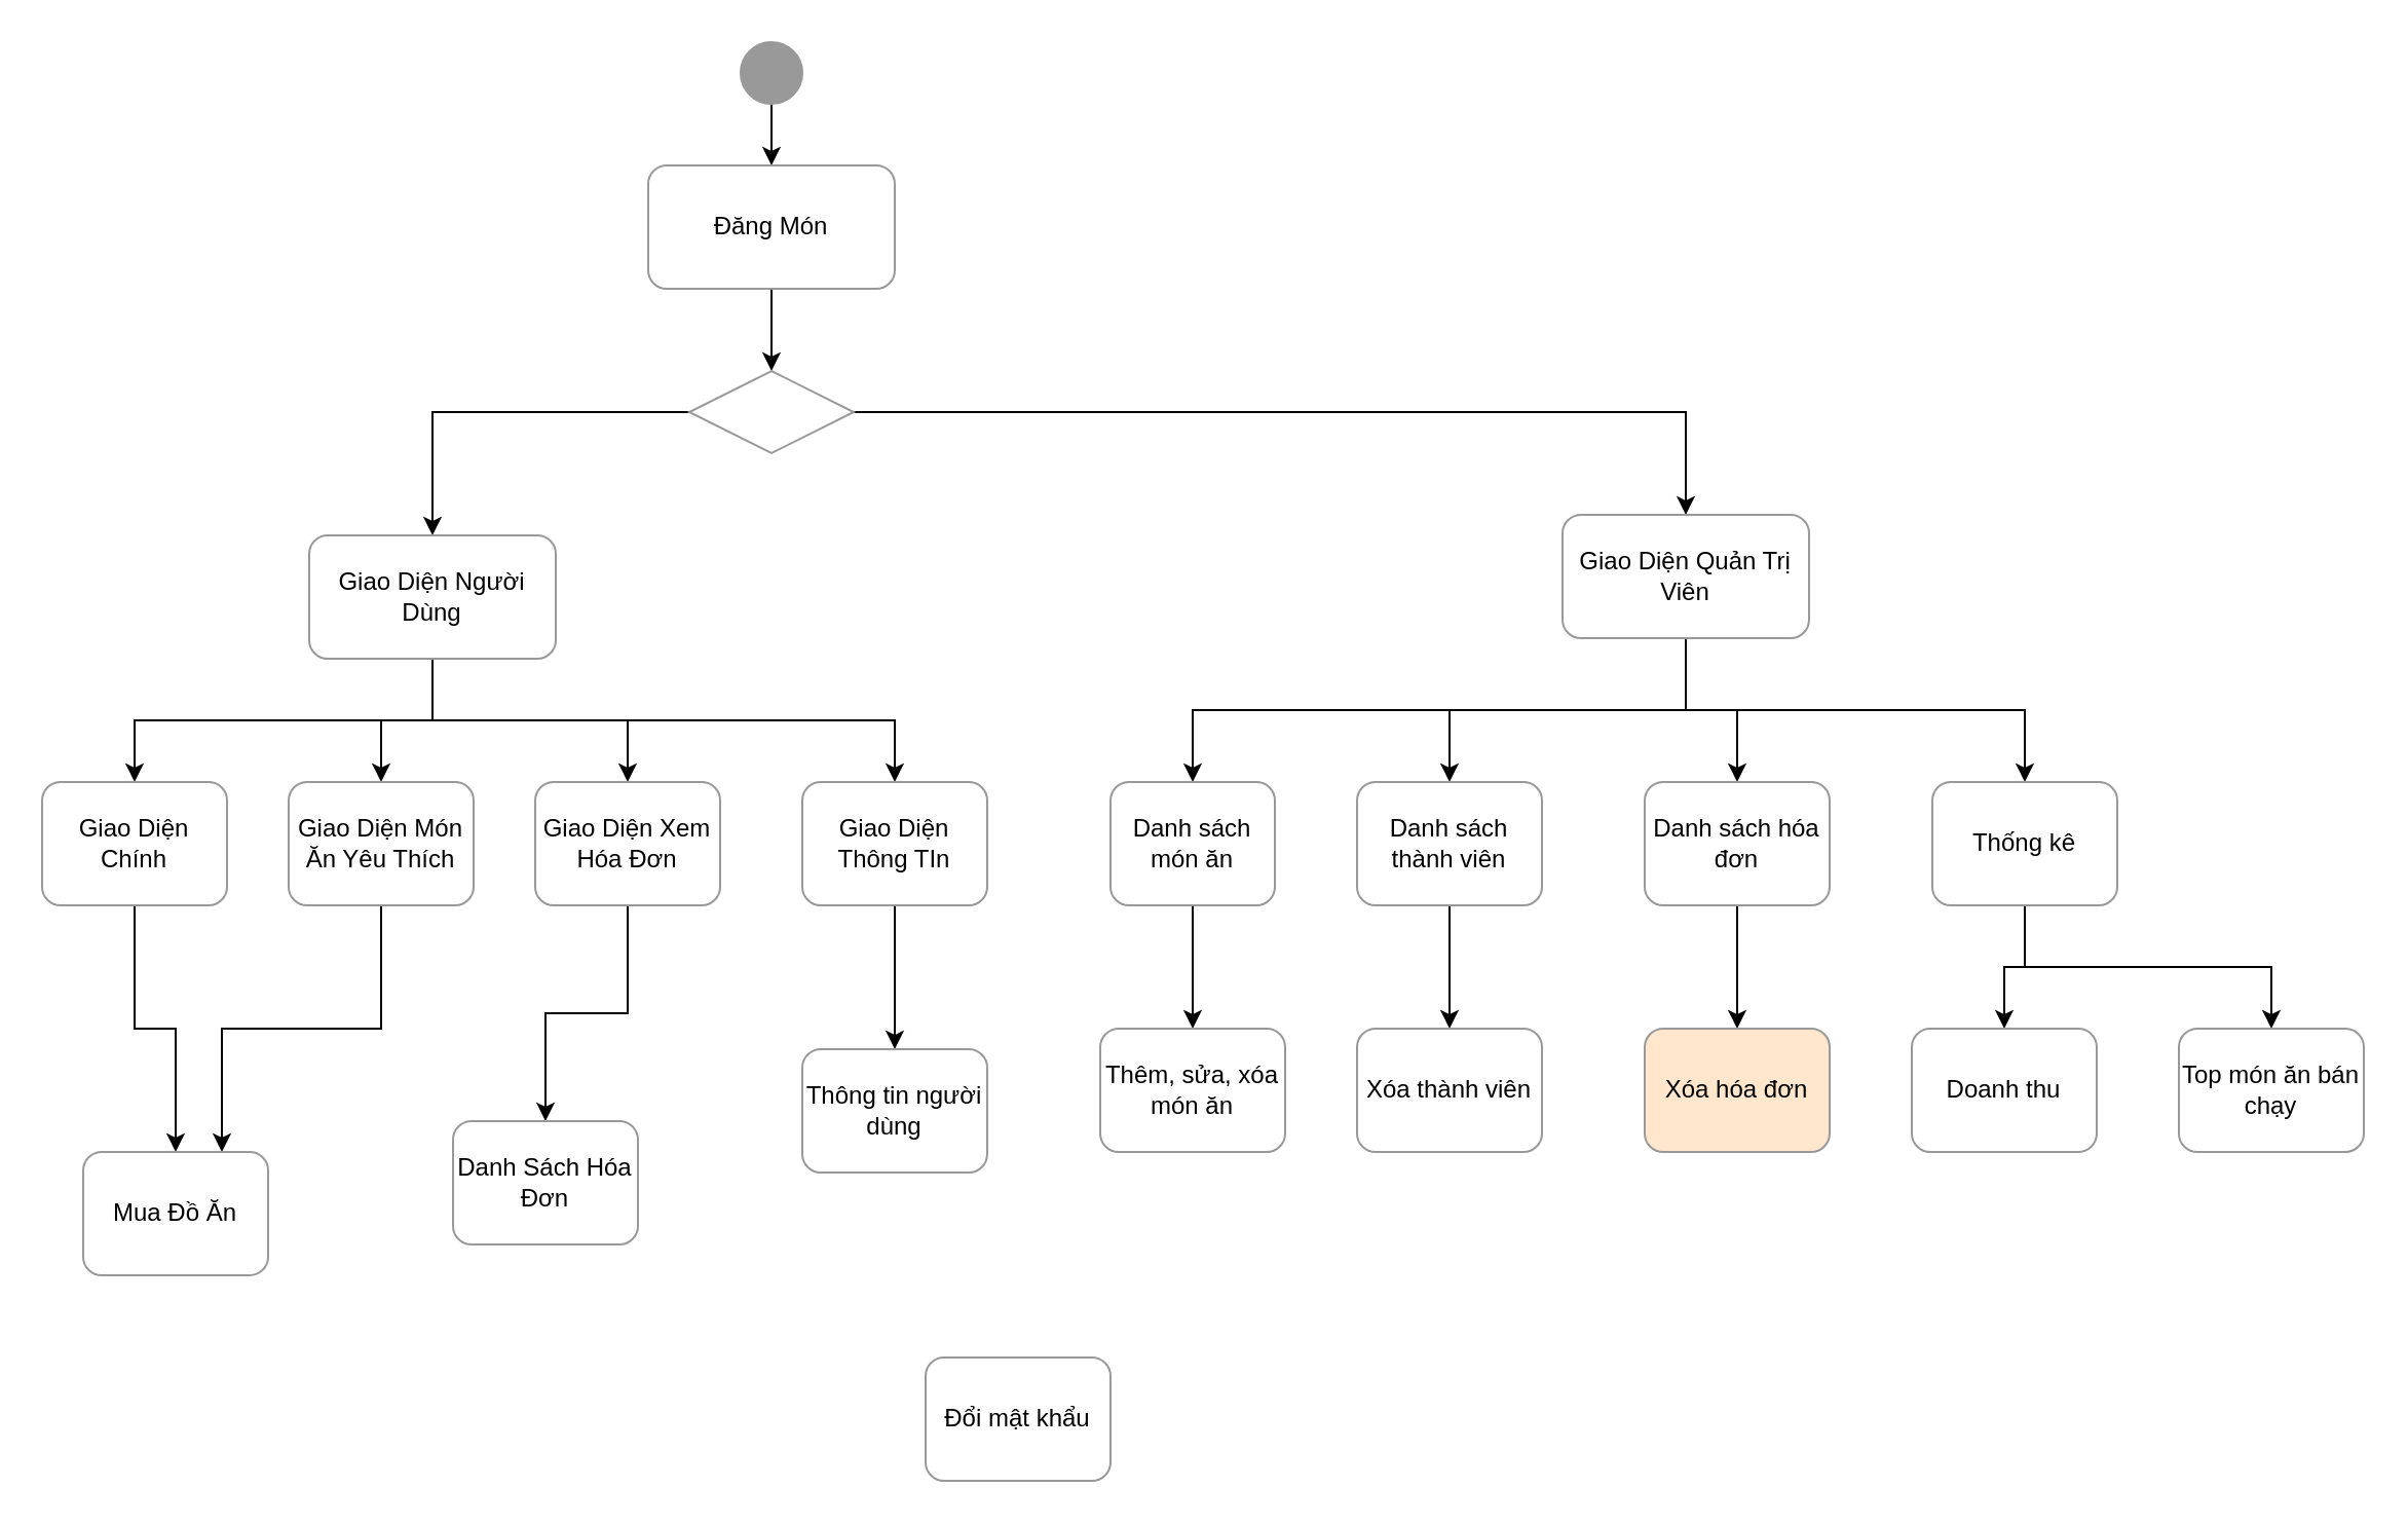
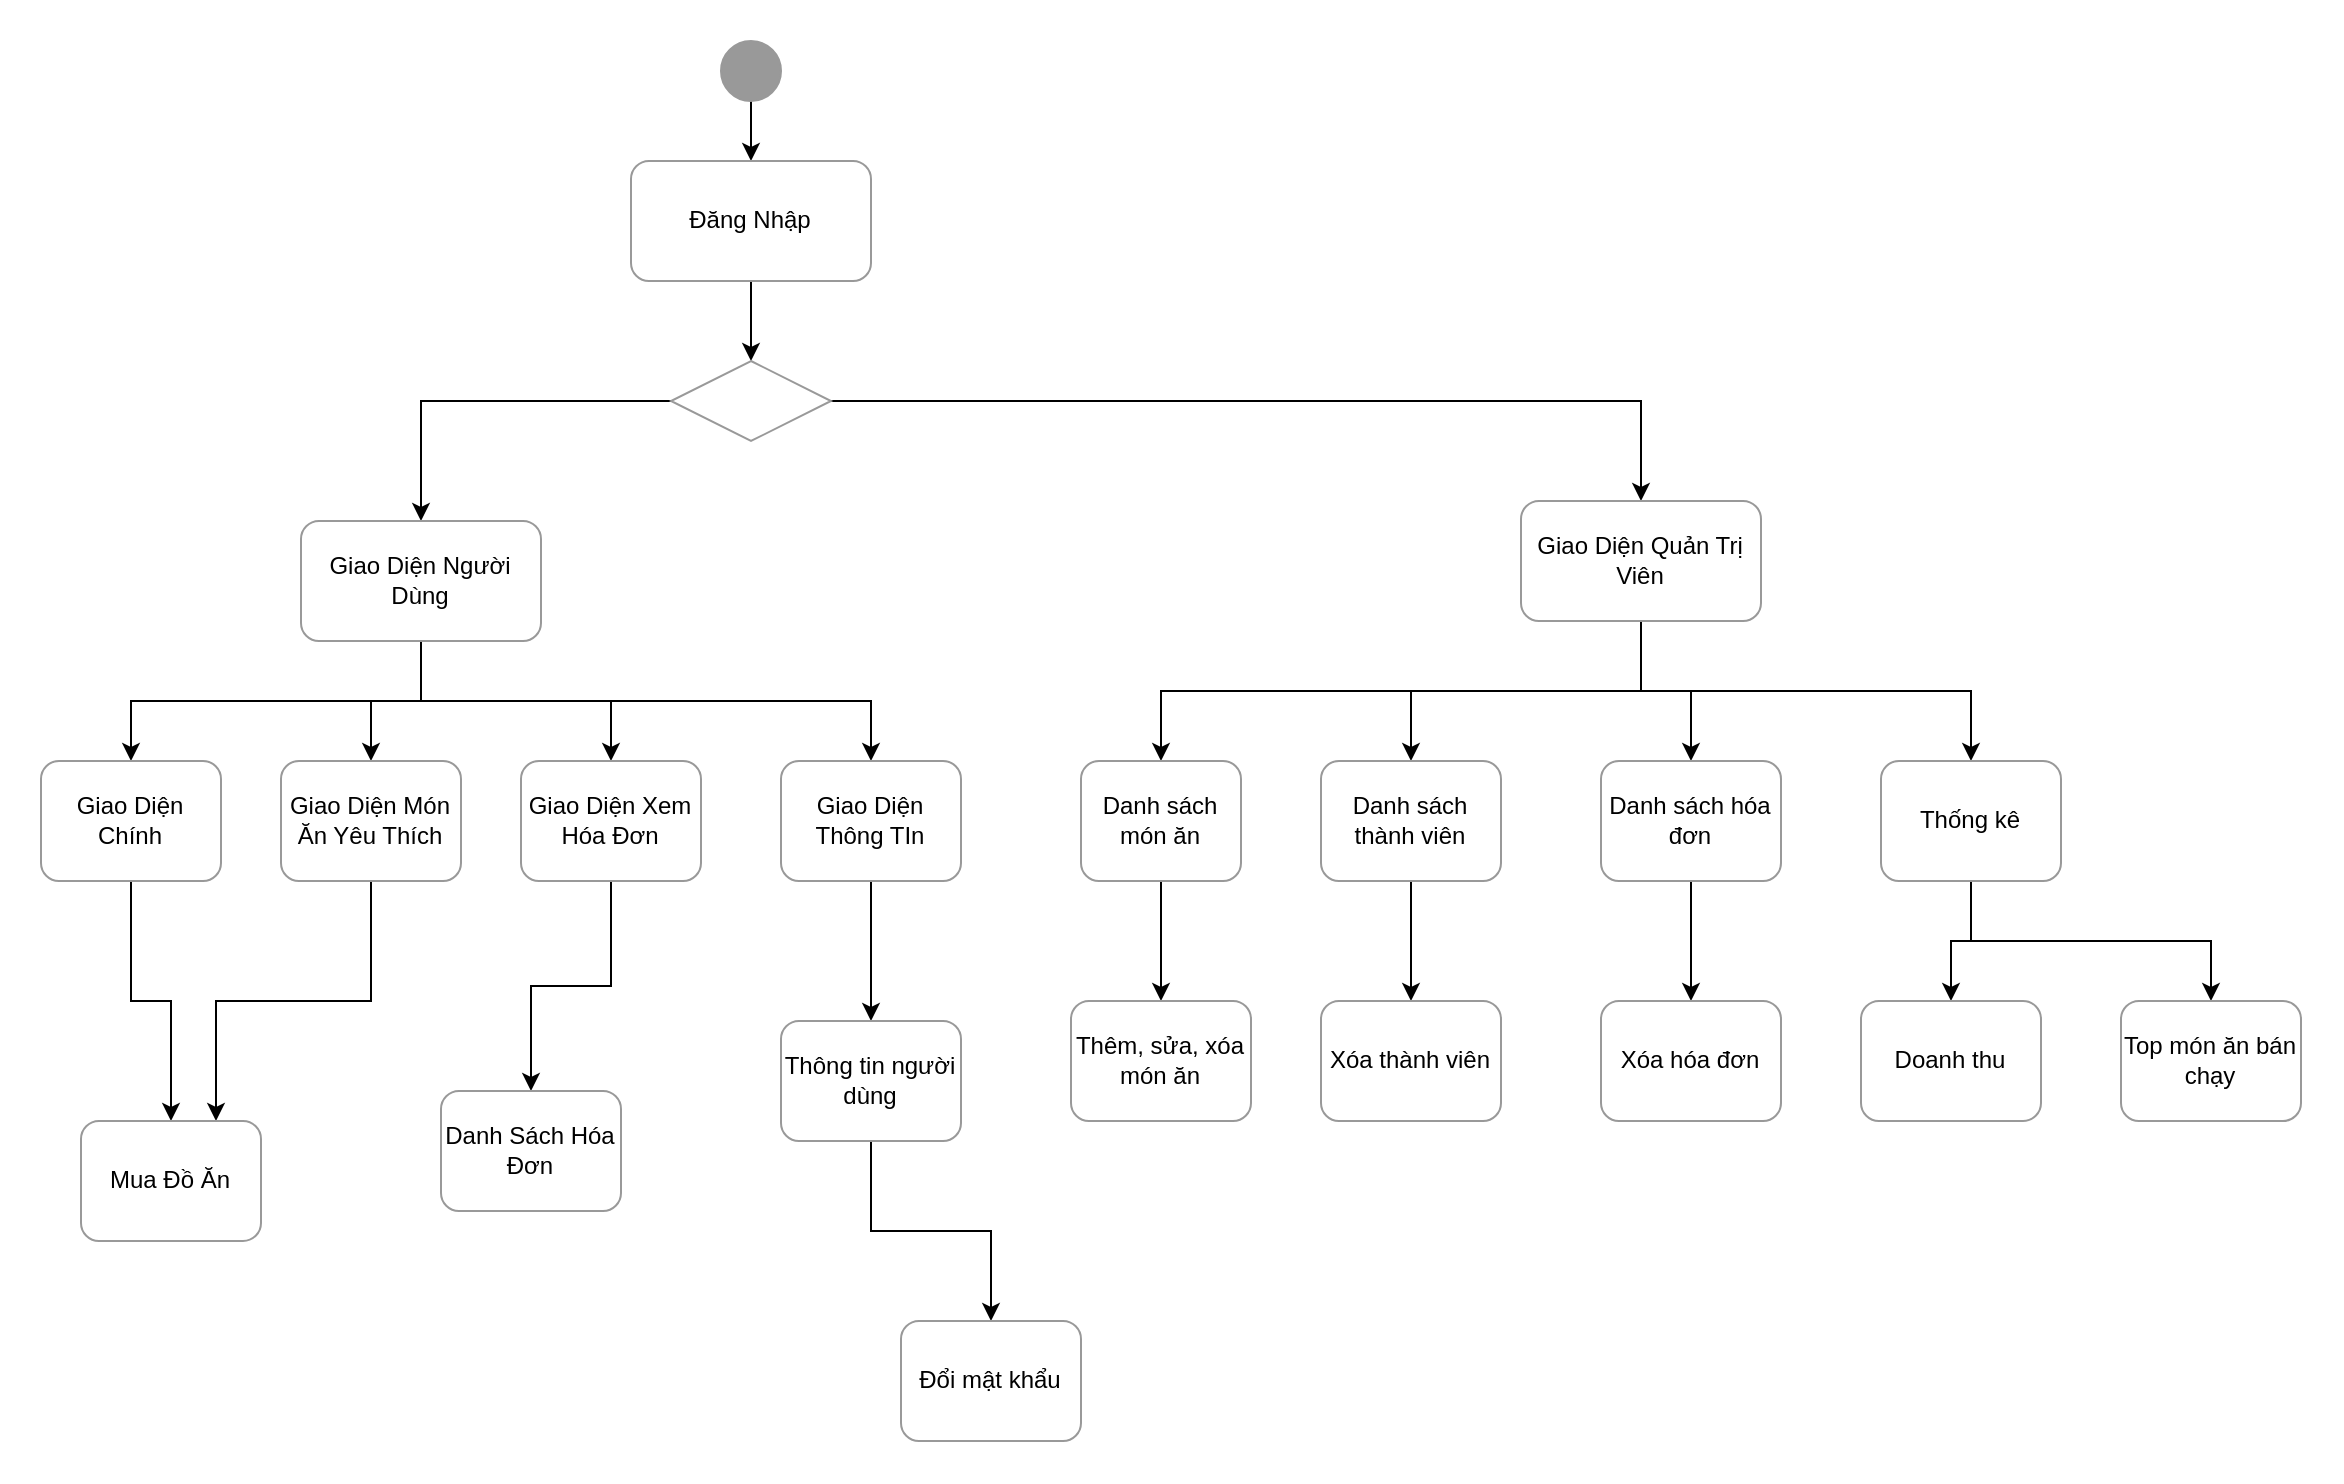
  <mxCell id="0" />
  <mxCell id="1" parent="0" />
  <mxCell id="2" style="edgeStyle=orthogonalEdgeStyle;rounded=0;orthogonalLoop=1;jettySize=auto;html=1;exitX=0.5;exitY=1;exitDx=0;exitDy=0;" edge="1" parent="1" source="3" target="5"><mxGeometry relative="1" as="geometry" /></mxCell>
  <mxCell id="3" value="" style="ellipse;whiteSpace=wrap;html=1;aspect=fixed;strokeColor=#999999;fillColor=#999999;" vertex="1" parent="1"><mxGeometry x="360" y="20" width="30" height="30" as="geometry" /></mxCell>
  <mxCell id="4" style="edgeStyle=orthogonalEdgeStyle;rounded=0;orthogonalLoop=1;jettySize=auto;html=1;exitX=0.5;exitY=1;exitDx=0;exitDy=0;entryX=0.5;entryY=0;entryDx=0;entryDy=0;" edge="1" parent="1" source="5" target="8"><mxGeometry relative="1" as="geometry" /></mxCell>
- <mxCell id="5" value="Đăng Món" style="rounded=1;whiteSpace=wrap;html=1;strokeColor=#999999;fillColor=#FFFFFF;" vertex="1" parent="1"><mxGeometry x="315" y="80" width="120" height="60" as="geometry" /></mxCell>
+ <mxCell id="5" value="Đăng Nhập" style="rounded=1;whiteSpace=wrap;html=1;strokeColor=#999999;fillColor=#FFFFFF;" vertex="1" parent="1"><mxGeometry x="315" y="80" width="120" height="60" as="geometry" /></mxCell>
  <mxCell id="6" style="edgeStyle=orthogonalEdgeStyle;rounded=0;orthogonalLoop=1;jettySize=auto;html=1;exitX=0;exitY=0.5;exitDx=0;exitDy=0;entryX=0.5;entryY=0;entryDx=0;entryDy=0;" edge="1" parent="1" source="8" target="13"><mxGeometry relative="1" as="geometry" /></mxCell>
  <mxCell id="7" style="edgeStyle=orthogonalEdgeStyle;rounded=0;orthogonalLoop=1;jettySize=auto;html=1;exitX=1;exitY=0.5;exitDx=0;exitDy=0;entryX=0.5;entryY=0;entryDx=0;entryDy=0;" edge="1" parent="1" source="8" target="18"><mxGeometry relative="1" as="geometry" /></mxCell>
  <mxCell id="8" value="" style="rhombus;whiteSpace=wrap;html=1;strokeColor=#999999;fillColor=#FFFFFF;" vertex="1" parent="1"><mxGeometry x="335" y="180" width="80" height="40" as="geometry" /></mxCell>
  <mxCell id="9" style="edgeStyle=orthogonalEdgeStyle;rounded=0;orthogonalLoop=1;jettySize=auto;html=1;exitX=0.5;exitY=1;exitDx=0;exitDy=0;entryX=0.5;entryY=0;entryDx=0;entryDy=0;" edge="1" parent="1" source="13" target="20"><mxGeometry relative="1" as="geometry" /></mxCell>
  <mxCell id="10" style="edgeStyle=orthogonalEdgeStyle;rounded=0;orthogonalLoop=1;jettySize=auto;html=1;exitX=0.5;exitY=1;exitDx=0;exitDy=0;entryX=0.5;entryY=0;entryDx=0;entryDy=0;" edge="1" parent="1" source="13" target="22"><mxGeometry relative="1" as="geometry" /></mxCell>
  <mxCell id="11" style="edgeStyle=orthogonalEdgeStyle;rounded=0;orthogonalLoop=1;jettySize=auto;html=1;" edge="1" parent="1" source="13" target="24"><mxGeometry relative="1" as="geometry" /></mxCell>
  <mxCell id="12" style="edgeStyle=orthogonalEdgeStyle;rounded=0;orthogonalLoop=1;jettySize=auto;html=1;exitX=0.5;exitY=1;exitDx=0;exitDy=0;entryX=0.5;entryY=0;entryDx=0;entryDy=0;" edge="1" parent="1" source="13" target="26"><mxGeometry relative="1" as="geometry" /></mxCell>
  <mxCell id="13" value="Giao Diện Người Dùng" style="rounded=1;whiteSpace=wrap;html=1;strokeColor=#999999;fillColor=#FFFFFF;" vertex="1" parent="1"><mxGeometry x="150" y="260" width="120" height="60" as="geometry" /></mxCell>
  <mxCell id="14" style="edgeStyle=orthogonalEdgeStyle;rounded=0;orthogonalLoop=1;jettySize=auto;html=1;exitX=0.5;exitY=1;exitDx=0;exitDy=0;entryX=0.5;entryY=0;entryDx=0;entryDy=0;" edge="1" parent="1" source="18" target="33"><mxGeometry relative="1" as="geometry" /></mxCell>
  <mxCell id="15" style="edgeStyle=orthogonalEdgeStyle;rounded=0;orthogonalLoop=1;jettySize=auto;html=1;exitX=0.5;exitY=1;exitDx=0;exitDy=0;entryX=0.5;entryY=0;entryDx=0;entryDy=0;" edge="1" parent="1" source="18" target="35"><mxGeometry relative="1" as="geometry" /></mxCell>
  <mxCell id="16" style="edgeStyle=orthogonalEdgeStyle;rounded=0;orthogonalLoop=1;jettySize=auto;html=1;exitX=0.5;exitY=1;exitDx=0;exitDy=0;" edge="1" parent="1" source="18" target="37"><mxGeometry relative="1" as="geometry" /></mxCell>
  <mxCell id="17" style="edgeStyle=orthogonalEdgeStyle;rounded=0;orthogonalLoop=1;jettySize=auto;html=1;exitX=0.5;exitY=1;exitDx=0;exitDy=0;entryX=0.5;entryY=0;entryDx=0;entryDy=0;" edge="1" parent="1" source="18" target="40"><mxGeometry relative="1" as="geometry" /></mxCell>
  <mxCell id="18" value="Giao Diện Quản Trị Viên" style="rounded=1;whiteSpace=wrap;html=1;strokeColor=#999999;fillColor=#FFFFFF;" vertex="1" parent="1"><mxGeometry x="760" y="250" width="120" height="60" as="geometry" /></mxCell>
  <mxCell id="19" style="edgeStyle=orthogonalEdgeStyle;rounded=0;orthogonalLoop=1;jettySize=auto;html=1;exitX=0.5;exitY=1;exitDx=0;exitDy=0;" edge="1" parent="1" source="20" target="27"><mxGeometry relative="1" as="geometry" /></mxCell>
  <mxCell id="20" value="Giao Diện Chính" style="rounded=1;whiteSpace=wrap;html=1;strokeColor=#999999;fillColor=#FFFFFF;" vertex="1" parent="1"><mxGeometry x="20" y="380" width="90" height="60" as="geometry" /></mxCell>
  <mxCell id="21" style="edgeStyle=orthogonalEdgeStyle;rounded=0;orthogonalLoop=1;jettySize=auto;html=1;exitX=0.5;exitY=1;exitDx=0;exitDy=0;entryX=0.75;entryY=0;entryDx=0;entryDy=0;" edge="1" parent="1" source="22" target="27"><mxGeometry relative="1" as="geometry" /></mxCell>
  <mxCell id="22" value="Giao Diện Món Ăn Yêu Thích" style="rounded=1;whiteSpace=wrap;html=1;strokeColor=#999999;fillColor=#FFFFFF;" vertex="1" parent="1"><mxGeometry x="140" y="380" width="90" height="60" as="geometry" /></mxCell>
  <mxCell id="23" style="edgeStyle=orthogonalEdgeStyle;rounded=0;orthogonalLoop=1;jettySize=auto;html=1;exitX=0.5;exitY=1;exitDx=0;exitDy=0;entryX=0.5;entryY=0;entryDx=0;entryDy=0;" edge="1" parent="1" source="24" target="28"><mxGeometry relative="1" as="geometry" /></mxCell>
  <mxCell id="24" value="Giao Diện Xem Hóa Đơn" style="rounded=1;whiteSpace=wrap;html=1;strokeColor=#999999;fillColor=#FFFFFF;" vertex="1" parent="1"><mxGeometry x="260" y="380" width="90" height="60" as="geometry" /></mxCell>
  <mxCell id="25" style="edgeStyle=orthogonalEdgeStyle;rounded=0;orthogonalLoop=1;jettySize=auto;html=1;exitX=0.5;exitY=1;exitDx=0;exitDy=0;entryX=0.5;entryY=0;entryDx=0;entryDy=0;" edge="1" parent="1" source="26" target="30"><mxGeometry relative="1" as="geometry" /></mxCell>
  <mxCell id="26" value="Giao Diện Thông TIn" style="rounded=1;whiteSpace=wrap;html=1;strokeColor=#999999;fillColor=#FFFFFF;" vertex="1" parent="1"><mxGeometry x="390" y="380" width="90" height="60" as="geometry" /></mxCell>
  <mxCell id="27" value="Mua Đồ Ăn" style="rounded=1;whiteSpace=wrap;html=1;strokeColor=#999999;fillColor=#FFFFFF;" vertex="1" parent="1"><mxGeometry x="40" y="560" width="90" height="60" as="geometry" /></mxCell>
  <mxCell id="28" value="Danh Sách Hóa Đơn" style="rounded=1;whiteSpace=wrap;html=1;strokeColor=#999999;fillColor=#FFFFFF;" vertex="1" parent="1"><mxGeometry x="220" y="545" width="90" height="60" as="geometry" /></mxCell>
+ <mxCell id="29" style="edgeStyle=orthogonalEdgeStyle;rounded=0;orthogonalLoop=1;jettySize=auto;html=1;exitX=0.5;exitY=1;exitDx=0;exitDy=0;" edge="1" parent="1" source="30" target="31"><mxGeometry relative="1" as="geometry" /></mxCell>
  <mxCell id="30" value="Thông tin người dùng" style="rounded=1;whiteSpace=wrap;html=1;strokeColor=#999999;fillColor=#FFFFFF;" vertex="1" parent="1"><mxGeometry x="390" y="510" width="90" height="60" as="geometry" /></mxCell>
  <mxCell id="31" value="Đổi mật khẩu" style="rounded=1;whiteSpace=wrap;html=1;strokeColor=#999999;fillColor=#FFFFFF;" vertex="1" parent="1"><mxGeometry x="450" y="660" width="90" height="60" as="geometry" /></mxCell>
  <mxCell id="32" style="edgeStyle=orthogonalEdgeStyle;rounded=0;orthogonalLoop=1;jettySize=auto;html=1;exitX=0.5;exitY=1;exitDx=0;exitDy=0;entryX=0.5;entryY=0;entryDx=0;entryDy=0;" edge="1" parent="1" source="33" target="41"><mxGeometry relative="1" as="geometry" /></mxCell>
  <mxCell id="33" value="Danh sách món ăn" style="rounded=1;whiteSpace=wrap;html=1;strokeColor=#999999;fillColor=#FFFFFF;" vertex="1" parent="1"><mxGeometry x="540" y="380" width="80" height="60" as="geometry" /></mxCell>
  <mxCell id="34" style="edgeStyle=orthogonalEdgeStyle;rounded=0;orthogonalLoop=1;jettySize=auto;html=1;exitX=0.5;exitY=1;exitDx=0;exitDy=0;entryX=0.5;entryY=0;entryDx=0;entryDy=0;" edge="1" parent="1" source="35" target="42"><mxGeometry relative="1" as="geometry" /></mxCell>
  <mxCell id="35" value="Danh sách thành viên" style="rounded=1;whiteSpace=wrap;html=1;strokeColor=#999999;fillColor=#FFFFFF;" vertex="1" parent="1"><mxGeometry x="660" y="380" width="90" height="60" as="geometry" /></mxCell>
  <mxCell id="36" style="edgeStyle=orthogonalEdgeStyle;rounded=0;orthogonalLoop=1;jettySize=auto;html=1;exitX=0.5;exitY=1;exitDx=0;exitDy=0;entryX=0.5;entryY=0;entryDx=0;entryDy=0;" edge="1" parent="1" source="37" target="43"><mxGeometry relative="1" as="geometry" /></mxCell>
  <mxCell id="37" value="Danh sách hóa đơn" style="rounded=1;whiteSpace=wrap;html=1;strokeColor=#999999;fillColor=#FFFFFF;" vertex="1" parent="1"><mxGeometry x="800" y="380" width="90" height="60" as="geometry" /></mxCell>
  <mxCell id="38" style="edgeStyle=orthogonalEdgeStyle;rounded=0;orthogonalLoop=1;jettySize=auto;html=1;exitX=0.5;exitY=1;exitDx=0;exitDy=0;entryX=0.5;entryY=0;entryDx=0;entryDy=0;" edge="1" parent="1" source="40" target="45"><mxGeometry relative="1" as="geometry" /></mxCell>
  <mxCell id="39" style="edgeStyle=orthogonalEdgeStyle;rounded=0;orthogonalLoop=1;jettySize=auto;html=1;exitX=0.5;exitY=1;exitDx=0;exitDy=0;entryX=0.5;entryY=0;entryDx=0;entryDy=0;" edge="1" parent="1" source="40" target="44"><mxGeometry relative="1" as="geometry" /></mxCell>
  <mxCell id="40" value="Thống kê" style="rounded=1;whiteSpace=wrap;html=1;strokeColor=#999999;fillColor=#FFFFFF;" vertex="1" parent="1"><mxGeometry x="940" y="380" width="90" height="60" as="geometry" /></mxCell>
  <mxCell id="41" value="Thêm, sửa, xóa món ăn" style="rounded=1;whiteSpace=wrap;html=1;strokeColor=#999999;fillColor=#FFFFFF;" vertex="1" parent="1"><mxGeometry x="535" y="500" width="90" height="60" as="geometry" /></mxCell>
  <mxCell id="42" value="Xóa thành viên" style="rounded=1;whiteSpace=wrap;html=1;strokeColor=#999999;fillColor=#FFFFFF;" vertex="1" parent="1"><mxGeometry x="660" y="500" width="90" height="60" as="geometry" /></mxCell>
- <mxCell id="43" value="Xóa hóa đơn" style="rounded=1;whiteSpace=wrap;html=1;strokeColor=#999999;fillColor=#ffe6cc;" vertex="1" parent="1"><mxGeometry x="800" y="500" width="90" height="60" as="geometry" /></mxCell>
+ <mxCell id="43" value="Xóa hóa đơn" style="rounded=1;whiteSpace=wrap;html=1;strokeColor=#999999;fillColor=#FFFFFF;" vertex="1" parent="1"><mxGeometry x="800" y="500" width="90" height="60" as="geometry" /></mxCell>
  <mxCell id="44" value="Top món ăn bán chạy" style="rounded=1;whiteSpace=wrap;html=1;strokeColor=#999999;fillColor=#FFFFFF;" vertex="1" parent="1"><mxGeometry x="1060" y="500" width="90" height="60" as="geometry" /></mxCell>
  <mxCell id="45" value="Doanh thu" style="rounded=1;whiteSpace=wrap;html=1;strokeColor=#999999;fillColor=#FFFFFF;" vertex="1" parent="1"><mxGeometry x="930" y="500" width="90" height="60" as="geometry" /></mxCell>
